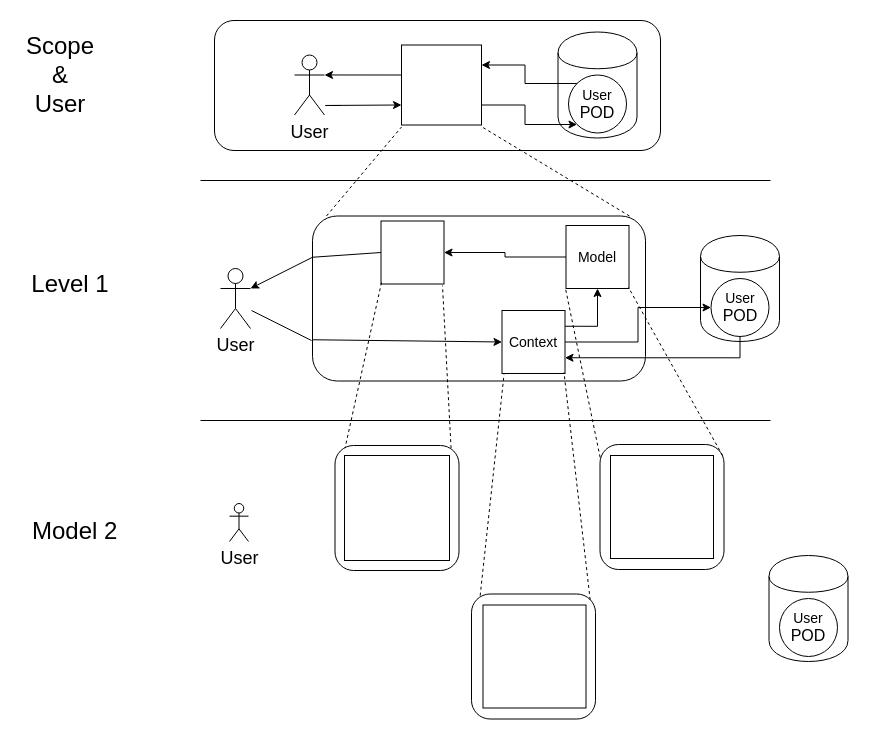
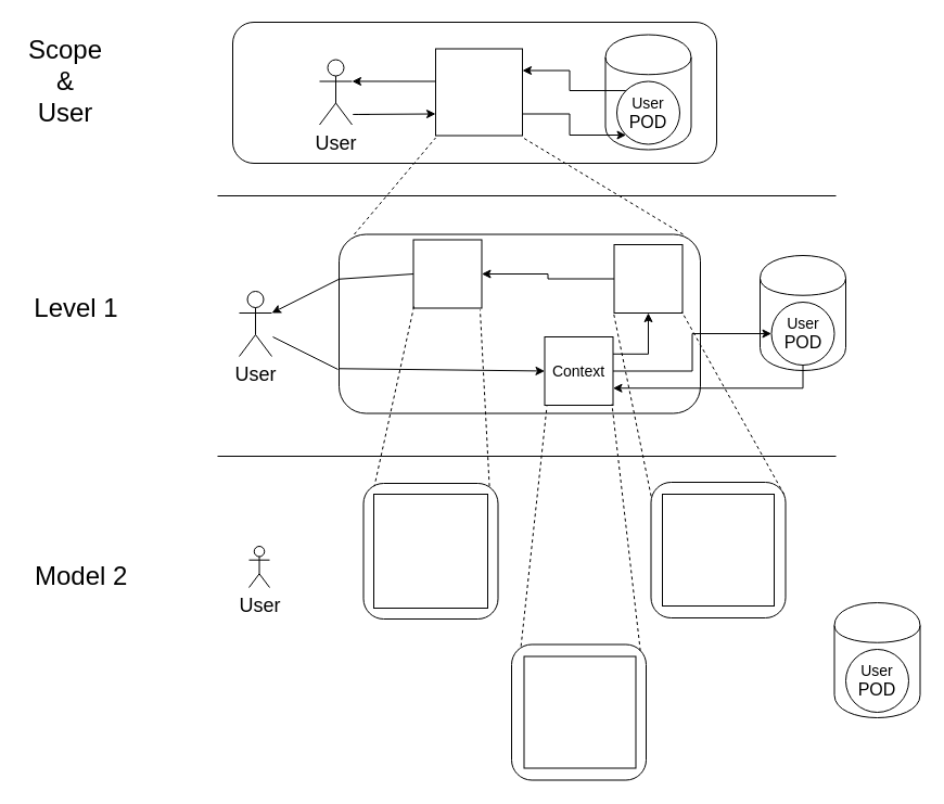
  <mxCell id="0" />
  <mxCell id="1" parent="0" />
  <mxCell id="2" value="" style="rounded=1;whiteSpace=wrap;html=1;" vertex="1" parent="1"><mxGeometry x="599.5" y="444" width="124" height="125" as="geometry" /></mxCell>
  <mxCell id="3" value="" style="rounded=1;whiteSpace=wrap;html=1;" vertex="1" parent="1"><mxGeometry x="471" y="593.5" width="124" height="125" as="geometry" /></mxCell>
  <mxCell id="4" value="" style="rounded=1;whiteSpace=wrap;html=1;" vertex="1" parent="1"><mxGeometry x="214" width="446" height="130" as="geometry" y="20" /></mxCell>
  <mxCell id="5" value="&lt;font style=&quot;font-size: 18px&quot;&gt;User&lt;/font&gt;" style="shape=umlActor;verticalLabelPosition=bottom;labelBackgroundColor=#ffffff;verticalAlign=top;html=1;outlineConnect=0;" vertex="1" parent="1"><mxGeometry x="294" y="54.5" width="30" height="60" as="geometry" /></mxCell>
  <mxCell id="6" style="edgeStyle=orthogonalEdgeStyle;rounded=0;orthogonalLoop=1;jettySize=auto;html=1;exitX=0;exitY=0.25;exitDx=0;exitDy=0;entryX=1;entryY=0.333;entryDx=0;entryDy=0;entryPerimeter=0;" edge="1" parent="1" source="7" target="5"><mxGeometry relative="1" as="geometry"><Array as="points"><mxPoint x="401" y="75" /></Array></mxGeometry></mxCell>
  <mxCell id="7" value="" style="whiteSpace=wrap;html=1;aspect=fixed;" vertex="1" parent="1"><mxGeometry x="401" y="44.5" width="80" height="80" as="geometry" /></mxCell>
  <mxCell id="8" value="" style="endArrow=none;html=1;" edge="1" parent="1"><mxGeometry width="50" height="50" relative="1" as="geometry"><mxPoint x="200" y="180" as="sourcePoint" /><mxPoint x="770" y="180" as="targetPoint" /></mxGeometry></mxCell>
  <mxCell id="9" value="" style="rounded=1;whiteSpace=wrap;html=1;" vertex="1" parent="1"><mxGeometry x="312" y="215.5" width="333" height="165" as="geometry" /></mxCell>
  <mxCell id="10" value="" style="endArrow=none;dashed=1;html=1;entryX=0;entryY=1.025;entryDx=0;entryDy=0;entryPerimeter=0;exitX=0.042;exitY=0;exitDx=0;exitDy=0;exitPerimeter=0;" edge="1" parent="1" source="9" target="7"><mxGeometry width="50" height="50" relative="1" as="geometry"><mxPoint x="-336" y="609.5" as="sourcePoint" /><mxPoint x="-286" y="559.5" as="targetPoint" /></mxGeometry></mxCell>
  <mxCell id="11" value="" style="endArrow=none;dashed=1;html=1;entryX=0.988;entryY=1.013;entryDx=0;entryDy=0;entryPerimeter=0;exitX=0.952;exitY=0;exitDx=0;exitDy=0;exitPerimeter=0;" edge="1" parent="1" source="9" target="7"><mxGeometry width="50" height="50" relative="1" as="geometry"><mxPoint x="-336" y="609.5" as="sourcePoint" /><mxPoint x="-286" y="559.5" as="targetPoint" /></mxGeometry></mxCell>
  <mxCell id="12" value="" style="whiteSpace=wrap;html=1;aspect=fixed;" vertex="1" parent="1"><mxGeometry x="380.5" y="220.5" width="63" height="63" as="geometry" /></mxCell>
  <mxCell id="13" style="edgeStyle=orthogonalEdgeStyle;rounded=0;orthogonalLoop=1;jettySize=auto;html=1;exitX=0;exitY=0.5;exitDx=0;exitDy=0;entryX=1;entryY=0.5;entryDx=0;entryDy=0;" edge="1" parent="1" source="14" target="12"><mxGeometry relative="1" as="geometry" /></mxCell>
  <mxCell id="14" value="" style="whiteSpace=wrap;html=1;aspect=fixed;" vertex="1" parent="1"><mxGeometry x="565.5" y="225" width="63" height="63" as="geometry" /></mxCell>
  <mxCell id="15" style="edgeStyle=orthogonalEdgeStyle;rounded=0;orthogonalLoop=1;jettySize=auto;html=1;exitX=1;exitY=0.25;exitDx=0;exitDy=0;entryX=0.5;entryY=1;entryDx=0;entryDy=0;" edge="1" parent="1" source="16" target="14"><mxGeometry relative="1" as="geometry" /></mxCell>
  <mxCell id="16" value="" style="whiteSpace=wrap;html=1;aspect=fixed;" vertex="1" parent="1"><mxGeometry x="501.5" y="310" width="63" height="63" as="geometry" /></mxCell>
  <mxCell id="17" value="&lt;font style=&quot;font-size: 14px&quot;&gt;Context&lt;/font&gt;" style="text;html=1;strokeColor=none;fillColor=none;align=center;verticalAlign=middle;whiteSpace=wrap;rounded=0;" vertex="1" parent="1"><mxGeometry x="513" y="331.5" width="40" height="20" as="geometry" /></mxCell>
- <mxCell id="18" value="&lt;font style=&quot;font-size: 14px&quot;&gt;Model&lt;/font&gt;" style="text;html=1;strokeColor=none;fillColor=none;align=center;verticalAlign=middle;whiteSpace=wrap;rounded=0;" vertex="1" parent="1"><mxGeometry x="577" y="246.5" width="40" height="20" as="geometry" /></mxCell>
  <mxCell id="19" value="" style="endArrow=none;html=1;" edge="1" parent="1"><mxGeometry width="50" height="50" relative="1" as="geometry"><mxPoint x="200" y="420" as="sourcePoint" /><mxPoint x="770" y="420" as="targetPoint" /></mxGeometry></mxCell>
  <mxCell id="20" value="&lt;font style=&quot;font-size: 24px&quot;&gt;Scope &amp;amp; User&lt;/font&gt;" style="text;html=1;strokeColor=none;fillColor=none;align=center;verticalAlign=middle;whiteSpace=wrap;rounded=0;" vertex="1" parent="1"><mxGeometry x="40" y="64.5" width="40" height="20" as="geometry" /></mxCell>
  <mxCell id="21" value="" style="endArrow=classic;html=1;entryX=0;entryY=0.75;entryDx=0;entryDy=0;" edge="1" parent="1" target="7"><mxGeometry width="50" height="50" relative="1" as="geometry"><mxPoint x="340" y="105" as="sourcePoint" /><mxPoint x="-50" y="560" as="targetPoint" /><Array as="points"><mxPoint x="320" y="105" /></Array></mxGeometry></mxCell>
  <mxCell id="22" value="&lt;font style=&quot;font-size: 18px&quot;&gt;User&lt;/font&gt;" style="shape=umlActor;verticalLabelPosition=bottom;labelBackgroundColor=#ffffff;verticalAlign=top;html=1;outlineConnect=0;" vertex="1" parent="1"><mxGeometry x="220" y="268" width="30" height="60" as="geometry" /></mxCell>
  <mxCell id="23" value="" style="endArrow=classic;html=1;entryX=1;entryY=0.333;entryDx=0;entryDy=0;entryPerimeter=0;exitX=0;exitY=0.25;exitDx=0;exitDy=0;" edge="1" parent="1" source="9" target="22"><mxGeometry width="50" height="50" relative="1" as="geometry"><mxPoint x="-169" y="610" as="sourcePoint" /><mxPoint x="-119" y="560" as="targetPoint" /></mxGeometry></mxCell>
  <mxCell id="24" value="" style="endArrow=none;html=1;entryX=0;entryY=0.5;entryDx=0;entryDy=0;exitX=0;exitY=0.25;exitDx=0;exitDy=0;" edge="1" parent="1" source="9" target="12"><mxGeometry width="50" height="50" relative="1" as="geometry"><mxPoint x="-169" y="610" as="sourcePoint" /><mxPoint x="-119" y="560" as="targetPoint" /></mxGeometry></mxCell>
  <mxCell id="25" value="" style="endArrow=none;html=1;" edge="1" parent="1"><mxGeometry width="50" height="50" relative="1" as="geometry"><mxPoint x="251" y="310" as="sourcePoint" /><mxPoint x="311" y="340" as="targetPoint" /></mxGeometry></mxCell>
  <mxCell id="26" value="" style="endArrow=classic;html=1;entryX=0;entryY=0.5;entryDx=0;entryDy=0;exitX=0;exitY=0.75;exitDx=0;exitDy=0;" edge="1" parent="1" source="9" target="16"><mxGeometry width="50" height="50" relative="1" as="geometry"><mxPoint x="51" y="610" as="sourcePoint" /><mxPoint x="101" y="560" as="targetPoint" /><Array as="points" /></mxGeometry></mxCell>
  <mxCell id="27" value="&lt;font style=&quot;font-size: 24px&quot;&gt;Level 1&lt;/font&gt;" style="text;html=1;strokeColor=none;fillColor=none;align=center;verticalAlign=middle;whiteSpace=wrap;rounded=0;" vertex="1" parent="1"><mxGeometry x="20" y="273.5" width="100" height="20" as="geometry" /></mxCell>
  <mxCell id="28" value="&lt;font style=&quot;font-size: 24px&quot;&gt;Model 2&lt;br&gt;&lt;/font&gt;" style="text;html=1;" vertex="1" parent="1"><mxGeometry x="30" y="510" width="60" height="30" as="geometry" /></mxCell>
  <mxCell id="29" value="" style="rounded=1;whiteSpace=wrap;html=1;" vertex="1" parent="1"><mxGeometry x="334.5" y="445" width="124" height="125" as="geometry" /></mxCell>
  <mxCell id="30" value="" style="whiteSpace=wrap;html=1;aspect=fixed;" vertex="1" parent="1"><mxGeometry x="344" y="455" width="105" height="105" as="geometry" /></mxCell>
  <mxCell id="31" value="" style="whiteSpace=wrap;html=1;aspect=fixed;" vertex="1" parent="1"><mxGeometry x="610" y="455" width="103" height="103" as="geometry" /></mxCell>
  <mxCell id="32" value="" style="whiteSpace=wrap;html=1;aspect=fixed;" vertex="1" parent="1"><mxGeometry x="482.5" y="604.5" width="103" height="103" as="geometry" /></mxCell>
  <mxCell id="33" value="&lt;font style=&quot;font-size: 18px&quot;&gt;User&lt;/font&gt;" style="shape=umlActor;verticalLabelPosition=bottom;labelBackgroundColor=#ffffff;verticalAlign=top;html=1;outlineConnect=0;" vertex="1" parent="1"><mxGeometry x="229" y="503" width="19" height="38" as="geometry" /></mxCell>
  <mxCell id="34" value="" style="endArrow=none;dashed=1;html=1;entryX=0.081;entryY=0.021;entryDx=0;entryDy=0;entryPerimeter=0;exitX=0.008;exitY=0.976;exitDx=0;exitDy=0;exitPerimeter=0;" edge="1" parent="1" source="12" target="29"><mxGeometry width="50" height="50" relative="1" as="geometry"><mxPoint x="-40" y="730" as="sourcePoint" /><mxPoint x="10" y="680" as="targetPoint" /></mxGeometry></mxCell>
  <mxCell id="35" value="" style="endArrow=none;dashed=1;html=1;entryX=0.976;entryY=1.024;entryDx=0;entryDy=0;entryPerimeter=0;exitX=0.936;exitY=0.021;exitDx=0;exitDy=0;exitPerimeter=0;" edge="1" parent="1" source="29" target="12"><mxGeometry width="50" height="50" relative="1" as="geometry"><mxPoint x="-40" y="730" as="sourcePoint" /><mxPoint x="10" y="680" as="targetPoint" /></mxGeometry></mxCell>
  <mxCell id="36" value="" style="endArrow=none;dashed=1;html=1;entryX=0.032;entryY=1.016;entryDx=0;entryDy=0;entryPerimeter=0;exitX=0.07;exitY=0.013;exitDx=0;exitDy=0;exitPerimeter=0;" edge="1" parent="1" source="3" target="16"><mxGeometry width="50" height="50" relative="1" as="geometry"><mxPoint x="480" y="590" as="sourcePoint" /><mxPoint x="10" y="680" as="targetPoint" /></mxGeometry></mxCell>
  <mxCell id="37" value="" style="endArrow=none;dashed=1;html=1;entryX=0.984;entryY=0.984;entryDx=0;entryDy=0;entryPerimeter=0;exitX=0.957;exitY=0.047;exitDx=0;exitDy=0;exitPerimeter=0;" edge="1" parent="1" source="3" target="16"><mxGeometry width="50" height="50" relative="1" as="geometry"><mxPoint x="-40" y="730" as="sourcePoint" /><mxPoint x="10" y="680" as="targetPoint" /></mxGeometry></mxCell>
  <mxCell id="38" value="" style="endArrow=none;dashed=1;html=1;entryX=-0.008;entryY=1;entryDx=0;entryDy=0;entryPerimeter=0;exitX=0.001;exitY=0.103;exitDx=0;exitDy=0;exitPerimeter=0;" edge="1" parent="1" source="2" target="14"><mxGeometry width="50" height="50" relative="1" as="geometry"><mxPoint x="-40" y="730" as="sourcePoint" /><mxPoint x="10" y="680" as="targetPoint" /></mxGeometry></mxCell>
  <mxCell id="39" value="" style="endArrow=none;dashed=1;html=1;entryX=0.992;entryY=0.984;entryDx=0;entryDy=0;entryPerimeter=0;exitX=0.989;exitY=0.089;exitDx=0;exitDy=0;exitPerimeter=0;" edge="1" parent="1" source="2" target="14"><mxGeometry width="50" height="50" relative="1" as="geometry"><mxPoint x="-40" y="730" as="sourcePoint" /><mxPoint x="10" y="680" as="targetPoint" /></mxGeometry></mxCell>
  <mxCell id="40" value="" style="shape=cylinder;whiteSpace=wrap;html=1;boundedLbl=1;backgroundOutline=1;" vertex="1" parent="1"><mxGeometry x="557.5" y="31.5" width="79" height="106" as="geometry" /></mxCell>
  <mxCell id="41" style="edgeStyle=orthogonalEdgeStyle;rounded=0;orthogonalLoop=1;jettySize=auto;html=1;exitX=0;exitY=0;exitDx=0;exitDy=0;entryX=1;entryY=0.25;entryDx=0;entryDy=0;" edge="1" parent="1" source="42" target="7"><mxGeometry relative="1" as="geometry" /></mxCell>
  <mxCell id="42" value="" style="ellipse;whiteSpace=wrap;html=1;aspect=fixed;" vertex="1" parent="1"><mxGeometry x="568" y="74.5" width="58" height="58" as="geometry" /></mxCell>
  <mxCell id="43" value="&lt;div&gt;&lt;font style=&quot;font-size: 14px&quot;&gt;User&lt;/font&gt;&lt;/div&gt;&lt;div&gt;&lt;font size=&quot;3&quot;&gt;POD&lt;br&gt;&lt;/font&gt;&lt;/div&gt;" style="text;html=1;strokeColor=none;fillColor=none;align=center;verticalAlign=middle;whiteSpace=wrap;rounded=0;" vertex="1" parent="1"><mxGeometry x="577" y="93.5" width="40" height="20" as="geometry" /></mxCell>
  <mxCell id="44" style="edgeStyle=orthogonalEdgeStyle;rounded=0;orthogonalLoop=1;jettySize=auto;html=1;exitX=1;exitY=0.75;exitDx=0;exitDy=0;entryX=0;entryY=1;entryDx=0;entryDy=0;" edge="1" parent="1" source="7" target="42"><mxGeometry relative="1" as="geometry" /></mxCell>
  <mxCell id="45" value="" style="shape=cylinder;whiteSpace=wrap;html=1;boundedLbl=1;backgroundOutline=1;" vertex="1" parent="1"><mxGeometry x="700" y="235" width="79" height="106" as="geometry" /></mxCell>
  <mxCell id="46" style="edgeStyle=orthogonalEdgeStyle;rounded=0;orthogonalLoop=1;jettySize=auto;html=1;exitX=0.5;exitY=1;exitDx=0;exitDy=0;entryX=1;entryY=0.75;entryDx=0;entryDy=0;" edge="1" parent="1" source="47" target="16"><mxGeometry relative="1" as="geometry" /></mxCell>
  <mxCell id="47" value="" style="ellipse;whiteSpace=wrap;html=1;aspect=fixed;" vertex="1" parent="1"><mxGeometry x="710.5" y="278" width="58" height="58" as="geometry" /></mxCell>
  <mxCell id="48" value="&lt;div&gt;&lt;font style=&quot;font-size: 14px&quot;&gt;User&lt;/font&gt;&lt;/div&gt;&lt;div&gt;&lt;font size=&quot;3&quot;&gt;POD&lt;br&gt;&lt;/font&gt;&lt;/div&gt;" style="text;html=1;strokeColor=none;fillColor=none;align=center;verticalAlign=middle;whiteSpace=wrap;rounded=0;" vertex="1" parent="1"><mxGeometry x="719.5" y="297" width="40" height="20" as="geometry" /></mxCell>
  <mxCell id="49" style="edgeStyle=orthogonalEdgeStyle;rounded=0;orthogonalLoop=1;jettySize=auto;html=1;entryX=0;entryY=0.5;entryDx=0;entryDy=0;" edge="1" parent="1" source="16" target="47"><mxGeometry relative="1" as="geometry" /></mxCell>
  <mxCell id="50" value="" style="shape=cylinder;whiteSpace=wrap;html=1;boundedLbl=1;backgroundOutline=1;" vertex="1" parent="1"><mxGeometry x="768.5" y="555" width="79" height="106" as="geometry" /></mxCell>
  <mxCell id="51" value="" style="ellipse;whiteSpace=wrap;html=1;aspect=fixed;" vertex="1" parent="1"><mxGeometry x="779" y="598" width="58" height="58" as="geometry" /></mxCell>
  <mxCell id="52" value="&lt;div&gt;&lt;font style=&quot;font-size: 14px&quot;&gt;User&lt;/font&gt;&lt;/div&gt;&lt;div&gt;&lt;font size=&quot;3&quot;&gt;POD&lt;br&gt;&lt;/font&gt;&lt;/div&gt;" style="text;html=1;strokeColor=none;fillColor=none;align=center;verticalAlign=middle;whiteSpace=wrap;rounded=0;" vertex="1" parent="1"><mxGeometry x="788" y="617" width="40" height="20" as="geometry" /></mxCell>
